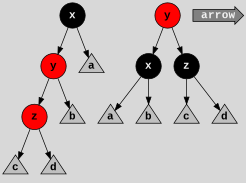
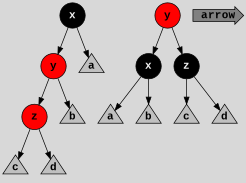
  digraph {
    bgcolor="#d8d8d8"
    node [fillcolor=gray fixedsize=true fontcolor=black fontname="Courier New Bold" fontsize=16 shape=triangle style=filled]
    n1 [fillcolor=black fontcolor="#f0f0f0" label=x shape=circle width=0.5]
    n2 [fillcolor=red label=y shape=circle width=0.5]
    n3 [label=a width=0.5]
    n4 [fillcolor=black fontcolor="#f0f0f0" label=x shape=circle width=0.5]
    n5 [label=a width=0.5]
    n6 [label=b width=0.5]
    n7 [fillcolor=black fontcolor="#f0f0f0" label=z shape=circle width=0.5]
    n8 [label=c width=0.5]
    n9 [label=d width=0.5]
    n10 [fillcolor=red label=z shape=circle width=0.5]
    n11 [label=b width=0.5]
    n12 [label=c width=0.5]
    n13 [label=d width=0.5]
    n14 [fillcolor=red label=y shape=circle width=0.5]
-   arrow [fillcolor="#808080" fontcolor="#f0f0f0" height=0.35 shape=rarrow width=1.0]
+   arrow [fillcolor="#808080" height=0.35 shape=rarrow width=1.0]
    n1 -> n2
    n1 -> n3
    n2 -> n10
    n2 -> n11
    n4 -> n5
    n4 -> n6
    n7 -> n8
    n7 -> n9
    n10 -> n12
    n10 -> n13
    n14 -> n4
    n14 -> n7
  }
